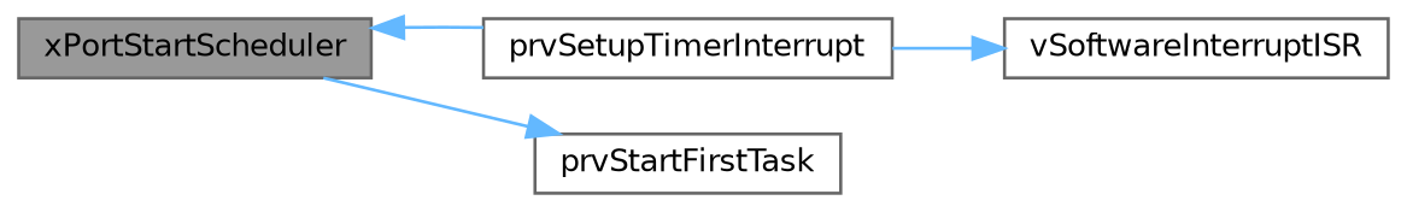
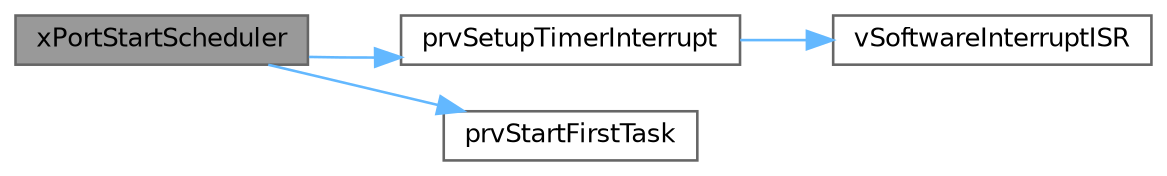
  digraph {
    rankdir=LR
    node [color=grey40 fillcolor=white fontname=Helvetica fontsize=10 shape=box style=filled]
    edge [color=steelblue1 fontname=Helvetica fontsize=10 labelfontname=Helvetica labelfontsize=10 style=solid]
    n1 [color=gray40 fillcolor=grey60 fontcolor=black height=0.2 label=xPortStartScheduler width=0.4]
    n2 [height=0.2 label=prvSetupTimerInterrupt width=0.4]
    n3 [height=0.2 label=prvStartFirstTask width=0.4]
    n4 [height=0.2 label=vSoftwareInterruptISR width=0.4]
-   n2 -> n1
+   n1 -> n2
    n1 -> n3
    n2 -> n4
  }
